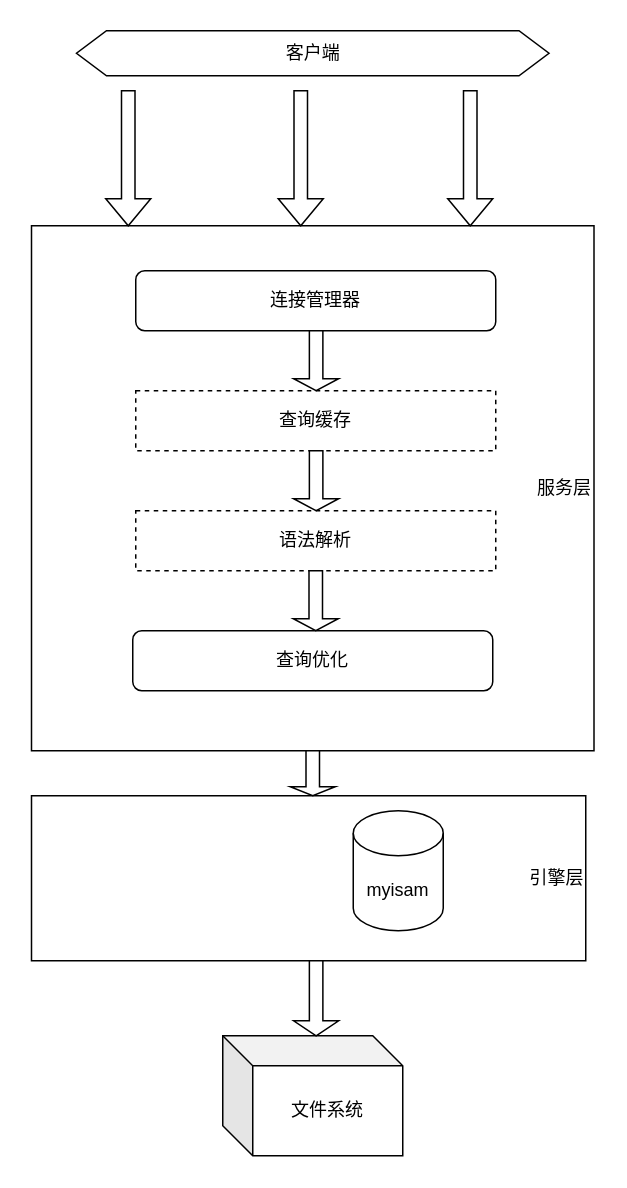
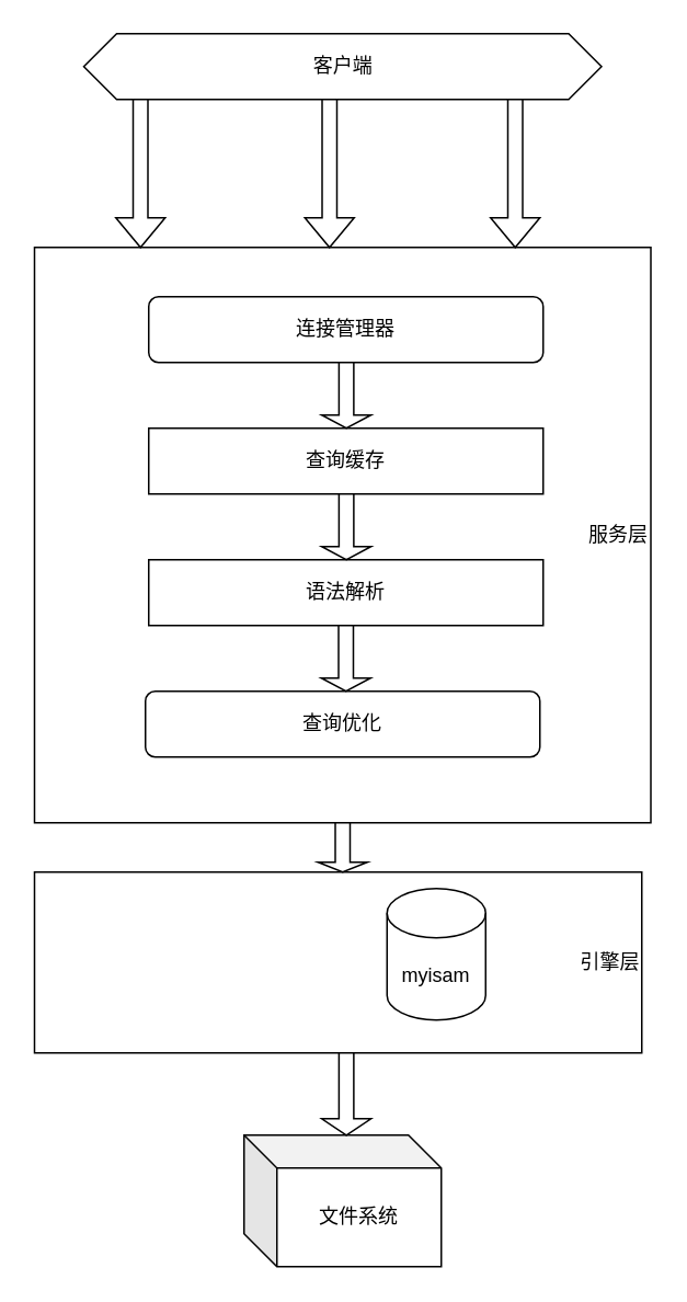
  <mxCell id="0" />
  <mxCell id="1" parent="0" />
  <mxCell id="2" value="引擎层" style="rounded=0;whiteSpace=wrap;html=1;align=right;" vertex="1" parent="1"><mxGeometry x="20.5" y="530" width="369.5" height="110" as="geometry" /></mxCell>
  <mxCell id="3" value="服务层" style="rounded=0;whiteSpace=wrap;html=1;align=right;" vertex="1" parent="1"><mxGeometry x="20.5" y="150" width="375" height="350" as="geometry" /></mxCell>
  <mxCell id="4" value="连接管理器" style="whiteSpace=wrap;html=1;rounded=1;" vertex="1" parent="1"><mxGeometry x="90" y="180" width="240" height="40" as="geometry" /></mxCell>
- <mxCell id="5" value="查询缓存" style="rounded=0;whiteSpace=wrap;html=1;dashed=1;" vertex="1" parent="1"><mxGeometry x="90" y="260" width="240" height="40" as="geometry" /></mxCell>
- <mxCell id="6" value="语法解析" style="rounded=0;whiteSpace=wrap;html=1;dashed=1;" vertex="1" parent="1"><mxGeometry x="90" y="340" width="240" height="40" as="geometry" /></mxCell>
+ <mxCell id="5" value="查询缓存" style="rounded=0;whiteSpace=wrap;html=1;" vertex="1" parent="1"><mxGeometry x="90" y="260" width="240" height="40" as="geometry" /></mxCell>
+ <mxCell id="6" value="语法解析" style="rounded=0;whiteSpace=wrap;html=1;" vertex="1" parent="1"><mxGeometry x="90" y="340" width="240" height="40" as="geometry" /></mxCell>
  <mxCell id="7" value="查询优化" style="whiteSpace=wrap;html=1;rounded=1;" vertex="1" parent="1"><mxGeometry x="88" y="420" width="240" height="40" as="geometry" /></mxCell>
  <mxCell id="8" value="myisam" style="shape=cylinder3;whiteSpace=wrap;html=1;boundedLbl=1;backgroundOutline=1;size=15;" vertex="1" parent="1"><mxGeometry x="235" y="540" width="60" height="80" as="geometry" /></mxCell>
- <mxCell id="9" value="客户端" style="shape=hexagon;perimeter=hexagonPerimeter2;whiteSpace=wrap;html=1;fixedSize=1;" vertex="1" parent="1"><mxGeometry x="50.5" y="20" width="315" height="30" as="geometry" /></mxCell>
+ <mxCell id="9" value="客户端" style="shape=hexagon;perimeter=hexagonPerimeter2;whiteSpace=wrap;html=1;fixedSize=1;" vertex="1" parent="1"><mxGeometry x="50.5" width="315" height="40" as="geometry" y="20" /></mxCell>
  <mxCell id="10" value="文件系统" style="shape=cube;whiteSpace=wrap;html=1;boundedLbl=1;backgroundOutline=1;darkOpacity=0.05;darkOpacity2=0.1;" vertex="1" parent="1"><mxGeometry x="148" y="690" width="120" height="80" as="geometry" /></mxCell>
  <mxCell id="11" value="" style="shape=singleArrow;direction=south;whiteSpace=wrap;html=1;" vertex="1" parent="1"><mxGeometry x="70" y="60" width="30" height="90" as="geometry" /></mxCell>
  <mxCell id="12" value="" style="shape=singleArrow;direction=south;whiteSpace=wrap;html=1;" vertex="1" parent="1"><mxGeometry x="185" y="60" width="30" height="90" as="geometry" /></mxCell>
  <mxCell id="13" value="" style="shape=singleArrow;direction=south;whiteSpace=wrap;html=1;" vertex="1" parent="1"><mxGeometry x="298" y="60" width="30" height="90" as="geometry" /></mxCell>
  <mxCell id="14" value="" style="shape=singleArrow;direction=south;whiteSpace=wrap;html=1;" vertex="1" parent="1"><mxGeometry x="195.25" y="220" width="30" height="40" as="geometry" /></mxCell>
  <mxCell id="15" value="" style="shape=singleArrow;direction=south;whiteSpace=wrap;html=1;" vertex="1" parent="1"><mxGeometry x="195.25" y="300" width="30" height="40" as="geometry" /></mxCell>
  <mxCell id="16" value="" style="shape=singleArrow;direction=south;whiteSpace=wrap;html=1;" vertex="1" parent="1"><mxGeometry x="195" y="380" width="30" height="40" as="geometry" /></mxCell>
  <mxCell id="17" value="" style="shape=singleArrow;direction=south;whiteSpace=wrap;html=1;" vertex="1" parent="1"><mxGeometry x="193" y="500" width="30" height="30" as="geometry" /></mxCell>
  <mxCell id="18" value="" style="shape=singleArrow;direction=south;whiteSpace=wrap;html=1;" vertex="1" parent="1"><mxGeometry x="195.25" y="640" width="30" height="50" as="geometry" /></mxCell>
